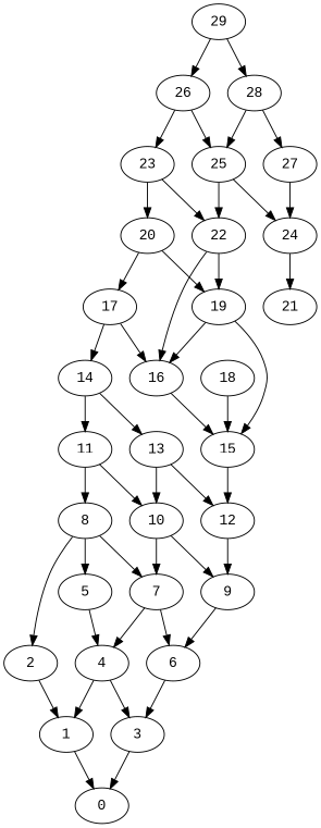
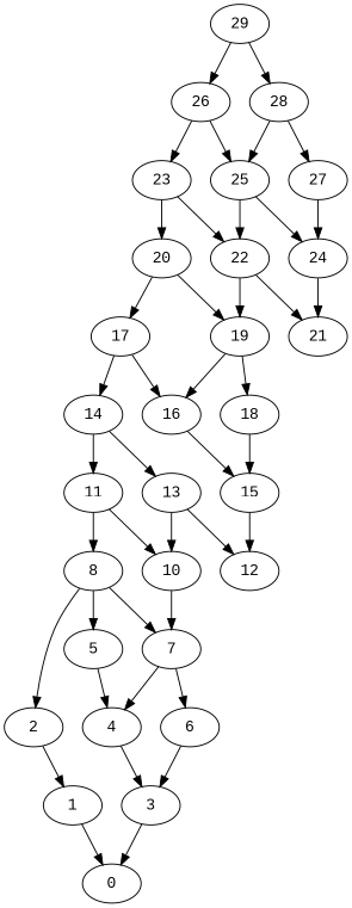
  digraph {
    fontname="Liberation Mono"
    node [fontname="Liberation Mono"]
    edge [fontname="Liberation Mono"]
    1
    0
    2
    3
    4
    5
    6
    7
    8
-   9
    10
    11
    12
    13
    14
    15
    16
    17
    18
    19
    20
    22
    21
    23
    24
    25
    26
    27
    28
    29
    1 -> 0
    2 -> 1
    3 -> 0
-   4 -> 1
    4 -> 3
    5 -> 4
    6 -> 3
    7 -> 4
    7 -> 6
    8 -> 2
    8 -> 5
    8 -> 7
-   9 -> 6
    10 -> 7
-   10 -> 9
    11 -> 8
    11 -> 10
-   12 -> 9
    13 -> 10
    13 -> 12
    14 -> 11
    14 -> 13
    15 -> 12
    16 -> 15
    17 -> 14
    17 -> 16
    18 -> 15
    19 -> 16
-   19 -> 15
+   19 -> 18
    20 -> 17
    20 -> 19
    22 -> 19
-   22 -> 16
+   22 -> 21
    23 -> 20
    23 -> 22
    24 -> 21
    25 -> 22
    25 -> 24
    26 -> 23
    26 -> 25
    27 -> 24
    28 -> 25
    28 -> 27
    29 -> 26
    29 -> 28
  }
